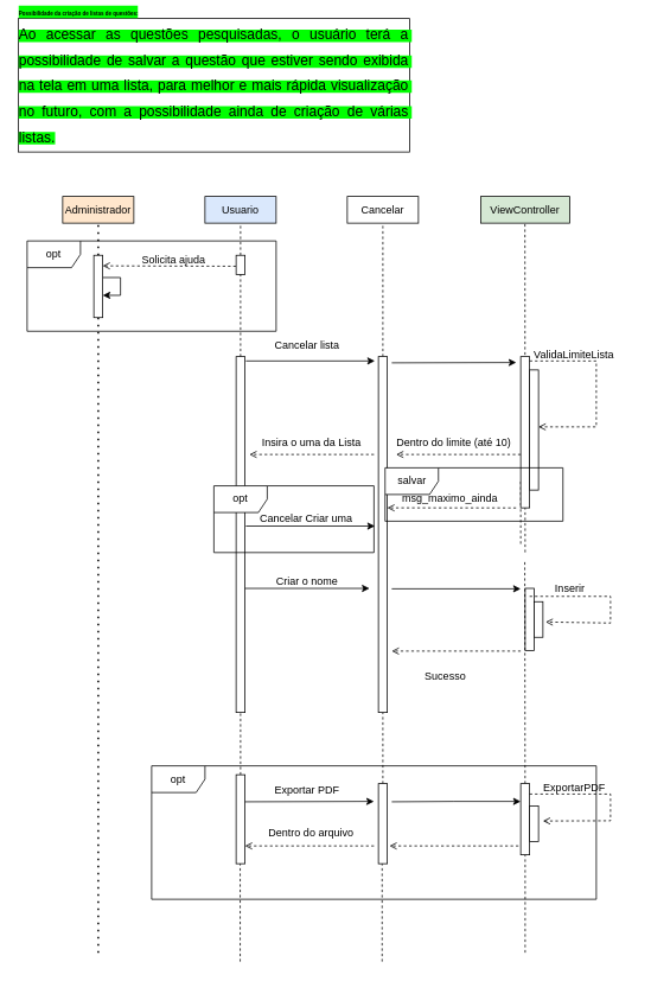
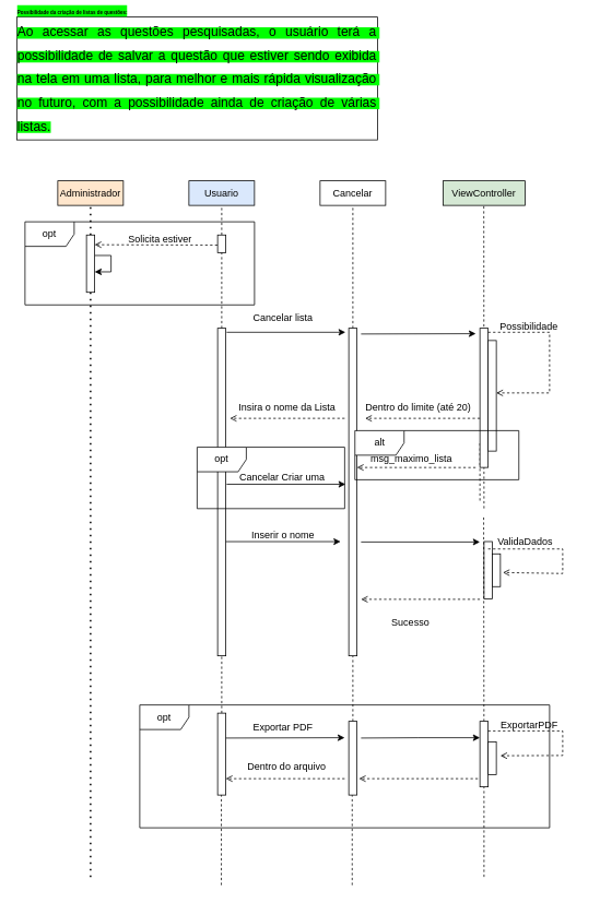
  <mxCell id="0" />
  <mxCell id="1" parent="0" />
  <mxCell id="2" value="&lt;span id=&quot;docs-internal-guid-a57da334-7fff-e3e3-7578-2005c0f5c0eb&quot;&gt;&lt;p style=&quot;line-height:1.8;text-align: justify;margin-top:0pt;margin-bottom:0pt;&quot; dir=&quot;ltr&quot;&gt;&lt;span style=&quot;font-family: Arial, sans-serif; background-color: rgb(0, 255, 0); font-weight: 700; font-variant-numeric: normal; font-variant-east-asian: normal; font-variant-alternates: normal; font-variant-position: normal; font-variant-emoji: normal; vertical-align: baseline; white-space-collapse: preserve;&quot;&gt;&lt;font style=&quot;font-size: 6px;&quot;&gt;Possibilidade da criação de listas de questões:&lt;/font&gt;&lt;/span&gt;&lt;/p&gt;&lt;p style=&quot;line-height:1.8;text-align: justify;margin-top:0pt;margin-bottom:0pt;&quot; dir=&quot;ltr&quot;&gt;&lt;span style=&quot;font-family: Arial, sans-serif; background-color: rgb(0, 255, 0); font-variant-numeric: normal; font-variant-east-asian: normal; font-variant-alternates: normal; font-variant-position: normal; font-variant-emoji: normal; vertical-align: baseline; white-space-collapse: preserve;&quot;&gt;&lt;font size=&quot;3&quot;&gt;Ao acessar as questões pesquisadas, o usuário terá a possibilidade de salvar a questão que estiver sendo exibida na tela em uma lista, para melhor e mais rápida visualização no futuro, com a possibilidade ainda de criação de várias listas.&lt;/font&gt;&lt;/span&gt;&lt;/p&gt;&lt;div&gt;&lt;span style=&quot;font-size: 12pt; font-family: Arial, sans-serif; background-color: rgb(0, 255, 0); font-variant-numeric: normal; font-variant-east-asian: normal; font-variant-alternates: normal; font-variant-position: normal; font-variant-emoji: normal; vertical-align: baseline; white-space-collapse: preserve;&quot;&gt;&lt;br&gt;&lt;/span&gt;&lt;/div&gt;&lt;/span&gt;" style="rounded=0;whiteSpace=wrap;html=1;" parent="1" vertex="1"><mxGeometry x="20" y="20" width="440" height="150" as="geometry" /></mxCell>
  <mxCell id="3" value="Usuario" style="rounded=0;whiteSpace=wrap;html=1;fillColor=#dae8fc;" parent="1" vertex="1"><mxGeometry x="230" y="220" width="80" height="30" as="geometry" /></mxCell>
  <mxCell id="4" value="" style="endArrow=none;dashed=1;html=1;rounded=0;" parent="1" source="7" edge="1"><mxGeometry width="50" height="50" relative="1" as="geometry"><mxPoint x="270" y="620" as="sourcePoint" /><mxPoint x="270" y="250" as="targetPoint" /></mxGeometry></mxCell>
  <mxCell id="5" value="Cancelar" style="rounded=0;whiteSpace=wrap;html=1;" parent="1" vertex="1"><mxGeometry x="390" y="220" width="80" height="30" as="geometry" /></mxCell>
  <mxCell id="6" value="" style="endArrow=none;dashed=1;html=1;rounded=0;exitX=0.5;exitY=0;exitDx=0;exitDy=0;" parent="1" target="7" edge="1" source="48"><mxGeometry width="50" height="50" relative="1" as="geometry"><mxPoint x="270" y="740" as="sourcePoint" /><mxPoint x="270" y="250" as="targetPoint" /><Array as="points"><mxPoint x="270" y="670" /></Array></mxGeometry></mxCell>
  <mxCell id="7" value="" style="rounded=0;whiteSpace=wrap;html=1;" parent="1" vertex="1"><mxGeometry x="265" y="400" width="10" height="400" as="geometry" /></mxCell>
  <mxCell id="8" value="" style="endArrow=none;dashed=1;html=1;rounded=0;" parent="1" edge="1" source="20"><mxGeometry width="50" height="50" relative="1" as="geometry"><mxPoint x="430" y="620" as="sourcePoint" /><mxPoint x="430" y="250" as="targetPoint" /></mxGeometry></mxCell>
  <mxCell id="9" value="Administrador" style="rounded=0;whiteSpace=wrap;html=1;fillColor=#ffe6cc;" parent="1" vertex="1"><mxGeometry x="70" y="220" width="80" height="30" as="geometry" /></mxCell>
  <mxCell id="10" value="opt" style="shape=umlFrame;whiteSpace=wrap;html=1;pointerEvents=0;" parent="1" vertex="1"><mxGeometry x="30" y="270" width="280" height="101.5" as="geometry" /></mxCell>
  <mxCell id="11" value="" style="endArrow=open;html=1;rounded=0;exitX=1.037;exitY=0.719;exitDx=0;exitDy=0;exitPerimeter=0;dashed=1;endFill=0;" parent="1" source="13" edge="1"><mxGeometry width="50" height="50" relative="1" as="geometry"><mxPoint x="225" y="295.501" as="sourcePoint" /><mxPoint x="115" y="298" as="targetPoint" /></mxGeometry></mxCell>
  <mxCell id="12" style="edgeStyle=orthogonalEdgeStyle;rounded=0;orthogonalLoop=1;jettySize=auto;html=1;curved=0;" parent="1" source="17" target="17" edge="1"><mxGeometry relative="1" as="geometry" /></mxCell>
- <mxCell id="13" value="Solicita ajuda" style="text;html=1;align=center;verticalAlign=middle;whiteSpace=wrap;rounded=0;" parent="1" vertex="1"><mxGeometry x="130" y="274.43" width="130" height="33.41" as="geometry" /></mxCell>
+ <mxCell id="13" value="Solicita estiver" style="text;html=1;align=center;verticalAlign=middle;whiteSpace=wrap;rounded=0;" parent="1" vertex="1"><mxGeometry x="130" y="274.43" width="130" height="33.41" as="geometry" /></mxCell>
  <mxCell id="14" value="" style="html=1;points=[[0,0,0,0,5],[0,1,0,0,-5],[1,0,0,0,5],[1,1,0,0,-5]];perimeter=orthogonalPerimeter;outlineConnect=0;targetShapes=umlLifeline;portConstraint=eastwest;newEdgeStyle={&quot;curved&quot;:0,&quot;rounded&quot;:0};" parent="1" vertex="1"><mxGeometry x="265" y="286.145" width="10" height="21.694" as="geometry" /></mxCell>
  <mxCell id="15" value="" style="endArrow=none;dashed=1;html=1;dashPattern=1 3;strokeWidth=2;rounded=0;" parent="1" source="17" edge="1"><mxGeometry width="50" height="50" relative="1" as="geometry"><mxPoint x="110" y="620" as="sourcePoint" /><mxPoint x="110" y="250" as="targetPoint" /></mxGeometry></mxCell>
  <mxCell id="16" value="" style="endArrow=none;dashed=1;html=1;dashPattern=1 3;strokeWidth=2;rounded=0;" parent="1" target="17" edge="1"><mxGeometry width="50" height="50" relative="1" as="geometry"><mxPoint x="110" y="1070" as="sourcePoint" /><mxPoint x="110" y="250" as="targetPoint" /></mxGeometry></mxCell>
  <mxCell id="17" value="" style="html=1;points=[[0,0,0,0,5],[0,1,0,0,-5],[1,0,0,0,5],[1,1,0,0,-5]];perimeter=orthogonalPerimeter;outlineConnect=0;targetShapes=umlLifeline;portConstraint=eastwest;newEdgeStyle={&quot;curved&quot;:0,&quot;rounded&quot;:0};" parent="1" vertex="1"><mxGeometry x="105" y="286.141" width="10" height="70" as="geometry" /></mxCell>
  <mxCell id="18" value="ViewController" style="rounded=0;whiteSpace=wrap;html=1;fillColor=#d5e8d4;" parent="1" vertex="1"><mxGeometry x="540" y="220" width="100" height="30" as="geometry" /></mxCell>
  <mxCell id="19" value="" style="endArrow=none;dashed=1;html=1;rounded=0;exitX=0.5;exitY=0;exitDx=0;exitDy=0;" edge="1" parent="1" source="51" target="20"><mxGeometry width="50" height="50" relative="1" as="geometry"><mxPoint x="430" y="740" as="sourcePoint" /><mxPoint x="430" y="250" as="targetPoint" /></mxGeometry></mxCell>
  <mxCell id="20" value="" style="rounded=0;whiteSpace=wrap;html=1;" vertex="1" parent="1"><mxGeometry x="425" y="400" width="10" height="400" as="geometry" /></mxCell>
  <mxCell id="21" value="Cancelar lista" style="text;html=1;align=center;verticalAlign=middle;whiteSpace=wrap;rounded=0;" vertex="1" parent="1"><mxGeometry x="280" y="371.5" width="130" height="33.41" as="geometry" /></mxCell>
  <mxCell id="22" value="" style="endArrow=classic;html=1;rounded=0;" edge="1" parent="1"><mxGeometry width="50" height="50" relative="1" as="geometry"><mxPoint x="276" y="404.911" as="sourcePoint" /><mxPoint x="421" y="404.91" as="targetPoint" /></mxGeometry></mxCell>
  <mxCell id="23" value="" style="endArrow=none;dashed=1;html=1;rounded=0;" edge="1" parent="1"><mxGeometry width="50" height="50" relative="1" as="geometry"><mxPoint x="590" y="620" as="sourcePoint" /><mxPoint x="589.76" y="250" as="targetPoint" /></mxGeometry></mxCell>
  <mxCell id="24" value="" style="endArrow=none;dashed=1;html=1;rounded=0;" edge="1" parent="1"><mxGeometry width="50" height="50" relative="1" as="geometry"><mxPoint x="585" y="540.5" as="sourcePoint" /><mxPoint x="585" y="570.5" as="targetPoint" /></mxGeometry></mxCell>
  <mxCell id="25" value="" style="rounded=0;whiteSpace=wrap;html=1;" vertex="1" parent="1"><mxGeometry x="585" y="400" width="10" height="170" as="geometry" /></mxCell>
  <mxCell id="26" value="" style="endArrow=classic;html=1;rounded=0;entryX=0;entryY=0.75;entryDx=0;entryDy=0;" edge="1" parent="1" target="29"><mxGeometry width="50" height="50" relative="1" as="geometry"><mxPoint x="440" y="407" as="sourcePoint" /><mxPoint x="580" y="420" as="targetPoint" /></mxGeometry></mxCell>
  <mxCell id="27" value="" style="rounded=0;whiteSpace=wrap;html=1;" vertex="1" parent="1"><mxGeometry x="595" y="415" width="10" height="135" as="geometry" /></mxCell>
  <mxCell id="28" value="" style="endArrow=open;html=1;rounded=0;exitX=1;exitY=0;exitDx=0;exitDy=0;dashed=1;endFill=0;entryX=1;entryY=0.474;entryDx=0;entryDy=0;entryPerimeter=0;" edge="1" parent="1" target="27"><mxGeometry width="50" height="50" relative="1" as="geometry"><mxPoint x="595" y="404.91" as="sourcePoint" /><mxPoint x="605" y="462.41" as="targetPoint" /><Array as="points"><mxPoint x="670" y="404.91" /><mxPoint x="670" y="479" /></Array></mxGeometry></mxCell>
- <mxCell id="29" value="ValidaLimiteLista" style="text;html=1;align=center;verticalAlign=middle;whiteSpace=wrap;rounded=0;" vertex="1" parent="1"><mxGeometry x="580" y="381.59" width="130" height="33.41" as="geometry" /></mxCell>
+ <mxCell id="29" value="Possibilidade" style="text;html=1;align=center;verticalAlign=middle;whiteSpace=wrap;rounded=0;" vertex="1" parent="1"><mxGeometry x="580" y="381.59" width="130" height="33.41" as="geometry" /></mxCell>
  <mxCell id="30" value="" style="endArrow=open;html=1;rounded=0;exitX=1.037;exitY=0.719;exitDx=0;exitDy=0;exitPerimeter=0;dashed=1;endFill=0;" edge="1" parent="1"><mxGeometry width="50" height="50" relative="1" as="geometry"><mxPoint x="585" y="510" as="sourcePoint" /><mxPoint x="445" y="510" as="targetPoint" /></mxGeometry></mxCell>
- <mxCell id="31" value="Dentro do limite (até 10)" style="text;html=1;align=center;verticalAlign=middle;whiteSpace=wrap;rounded=0;" vertex="1" parent="1"><mxGeometry x="435" y="480" width="150" height="33.41" as="geometry" /></mxCell>
+ <mxCell id="31" value="Dentro do limite (até 20)" style="text;html=1;align=center;verticalAlign=middle;whiteSpace=wrap;rounded=0;" vertex="1" parent="1"><mxGeometry x="435" y="480" width="150" height="33.41" as="geometry" /></mxCell>
  <mxCell id="32" value="" style="endArrow=open;html=1;rounded=0;exitX=1.037;exitY=0.719;exitDx=0;exitDy=0;exitPerimeter=0;dashed=1;endFill=0;" edge="1" parent="1"><mxGeometry width="50" height="50" relative="1" as="geometry"><mxPoint x="420" y="510" as="sourcePoint" /><mxPoint x="280" y="510" as="targetPoint" /></mxGeometry></mxCell>
- <mxCell id="33" value="Insira o uma da Lista" style="text;html=1;align=center;verticalAlign=middle;whiteSpace=wrap;rounded=0;" vertex="1" parent="1"><mxGeometry x="275" y="480" width="150" height="33.41" as="geometry" /></mxCell>
- <mxCell id="34" value="Criar o nome" style="text;html=1;align=center;verticalAlign=middle;whiteSpace=wrap;rounded=0;" vertex="1" parent="1"><mxGeometry x="280" y="636.59" width="130" height="33.41" as="geometry" /></mxCell>
+ <mxCell id="33" value="Insira o nome da Lista" style="text;html=1;align=center;verticalAlign=middle;whiteSpace=wrap;rounded=0;" vertex="1" parent="1"><mxGeometry x="275" y="480" width="150" height="33.41" as="geometry" /></mxCell>
+ <mxCell id="34" value="Inserir o nome" style="text;html=1;align=center;verticalAlign=middle;whiteSpace=wrap;rounded=0;" vertex="1" parent="1"><mxGeometry x="280" y="636.59" width="130" height="33.41" as="geometry" /></mxCell>
  <mxCell id="35" value="" style="endArrow=classic;html=1;rounded=0;" edge="1" parent="1"><mxGeometry width="50" height="50" relative="1" as="geometry"><mxPoint x="275" y="660.55" as="sourcePoint" /><mxPoint x="415" y="660.55" as="targetPoint" /></mxGeometry></mxCell>
  <mxCell id="36" value="" style="rounded=0;whiteSpace=wrap;html=1;" vertex="1" parent="1"><mxGeometry x="590" y="660.5" width="10" height="70" as="geometry" /></mxCell>
  <mxCell id="37" value="" style="endArrow=none;dashed=1;html=1;rounded=0;" edge="1" parent="1" source="53"><mxGeometry width="50" height="50" relative="1" as="geometry"><mxPoint x="590" y="870" as="sourcePoint" /><mxPoint x="589.59" y="631" as="targetPoint" /></mxGeometry></mxCell>
- <mxCell id="38" value="salvar" style="shape=umlFrame;whiteSpace=wrap;html=1;pointerEvents=0;" vertex="1" parent="1"><mxGeometry x="432.5" y="525" width="200" height="60" as="geometry" /></mxCell>
+ <mxCell id="38" value="alt" style="shape=umlFrame;whiteSpace=wrap;html=1;pointerEvents=0;" vertex="1" parent="1"><mxGeometry x="432.5" y="525" width="200" height="60" as="geometry" /></mxCell>
  <mxCell id="39" value="" style="endArrow=classic;html=1;rounded=0;" edge="1" parent="1"><mxGeometry width="50" height="50" relative="1" as="geometry"><mxPoint x="440" y="661" as="sourcePoint" /><mxPoint x="585" y="661" as="targetPoint" /></mxGeometry></mxCell>
  <mxCell id="40" value="" style="endArrow=open;html=1;rounded=0;dashed=1;endFill=0;entryX=1.3;entryY=0.57;entryDx=0;entryDy=0;entryPerimeter=0;" edge="1" parent="1" target="41"><mxGeometry width="50" height="50" relative="1" as="geometry"><mxPoint x="595" y="669.5" as="sourcePoint" /><mxPoint x="620.5" y="702.5" as="targetPoint" /><Array as="points"><mxPoint x="686" y="669.5" /><mxPoint x="686" y="699.5" /></Array></mxGeometry></mxCell>
  <mxCell id="41" value="" style="rounded=0;whiteSpace=wrap;html=1;" vertex="1" parent="1"><mxGeometry x="600" y="675.5" width="10" height="40" as="geometry" /></mxCell>
- <mxCell id="42" value="Inserir" style="text;html=1;align=center;verticalAlign=middle;resizable=0;points=[];autosize=1;strokeColor=none;fillColor=none;" vertex="1" parent="1"><mxGeometry x="595" y="646" width="90" height="30" as="geometry" /></mxCell>
+ <mxCell id="42" value="ValidaDados" style="text;html=1;align=center;verticalAlign=middle;resizable=0;points=[];autosize=1;strokeColor=none;fillColor=none;" vertex="1" parent="1"><mxGeometry x="595" y="646" width="90" height="30" as="geometry" /></mxCell>
  <mxCell id="43" value="" style="endArrow=open;html=1;rounded=0;dashed=1;endFill=0;" edge="1" parent="1"><mxGeometry width="50" height="50" relative="1" as="geometry"><mxPoint x="585" y="731" as="sourcePoint" /><mxPoint x="440" y="731" as="targetPoint" /></mxGeometry></mxCell>
  <mxCell id="44" value="Sucesso" style="text;html=1;align=center;verticalAlign=middle;resizable=0;points=[];autosize=1;strokeColor=none;fillColor=none;" vertex="1" parent="1"><mxGeometry x="465" y="744.5" width="70" height="30" as="geometry" /></mxCell>
  <mxCell id="45" value="" style="endArrow=none;dashed=1;html=1;rounded=0;" edge="1" parent="1"><mxGeometry width="50" height="50" relative="1" as="geometry"><mxPoint x="585" y="610.5" as="sourcePoint" /><mxPoint x="585" y="570.5" as="targetPoint" /></mxGeometry></mxCell>
- <mxCell id="46" value="&lt;b style=&quot;font-weight:normal;&quot; id=&quot;docs-internal-guid-245c9a75-7fff-a788-f105-0794429abbf5&quot;&gt;&lt;span style=&quot;font-family: Arial, sans-serif; color: rgb(0, 0, 0); background-color: transparent; font-weight: 400; font-style: normal; font-variant: normal; text-decoration: none; vertical-align: baseline; white-space: pre-wrap;&quot;&gt;&lt;font&gt;msg_maximo_ainda&lt;/font&gt;&lt;/span&gt;&lt;/b&gt;" style="text;whiteSpace=wrap;html=1;" vertex="1" parent="1"><mxGeometry x="450" y="545.25" width="165" height="20" as="geometry" /></mxCell>
+ <mxCell id="46" value="&lt;b style=&quot;font-weight:normal;&quot; id=&quot;docs-internal-guid-245c9a75-7fff-a788-f105-0794429abbf5&quot;&gt;&lt;span style=&quot;font-family: Arial, sans-serif; color: rgb(0, 0, 0); background-color: transparent; font-weight: 400; font-style: normal; font-variant: normal; text-decoration: none; vertical-align: baseline; white-space: pre-wrap;&quot;&gt;&lt;font&gt;msg_maximo_lista&lt;/font&gt;&lt;/span&gt;&lt;/b&gt;" style="text;whiteSpace=wrap;html=1;" vertex="1" parent="1"><mxGeometry x="450" y="545.25" width="165" height="20" as="geometry" /></mxCell>
  <mxCell id="47" value="" style="endArrow=open;html=1;rounded=0;exitX=-0.022;exitY=0.919;exitDx=0;exitDy=0;exitPerimeter=0;dashed=1;endFill=0;" edge="1" parent="1"><mxGeometry width="50" height="50" relative="1" as="geometry"><mxPoint x="579.78" y="570.09" as="sourcePoint" /><mxPoint x="435" y="570" as="targetPoint" /></mxGeometry></mxCell>
  <mxCell id="48" value="" style="rounded=0;whiteSpace=wrap;html=1;" vertex="1" parent="1"><mxGeometry x="265" y="870" width="10" height="100" as="geometry" /></mxCell>
  <mxCell id="49" value="Exportar PDF" style="text;html=1;align=center;verticalAlign=middle;whiteSpace=wrap;rounded=0;" vertex="1" parent="1"><mxGeometry x="280" y="870" width="130" height="33.41" as="geometry" /></mxCell>
  <mxCell id="50" value="" style="endArrow=classic;html=1;rounded=0;exitX=0;exitY=1;exitDx=0;exitDy=0;" edge="1" parent="1"><mxGeometry width="50" height="50" relative="1" as="geometry"><mxPoint x="275" y="900.41" as="sourcePoint" /><mxPoint x="420" y="900" as="targetPoint" /></mxGeometry></mxCell>
  <mxCell id="51" value="" style="rounded=0;whiteSpace=wrap;html=1;" vertex="1" parent="1"><mxGeometry x="425" y="880" width="10" height="90" as="geometry" /></mxCell>
  <mxCell id="52" value="" style="endArrow=none;dashed=1;html=1;rounded=0;" edge="1" parent="1" target="53"><mxGeometry width="50" height="50" relative="1" as="geometry"><mxPoint x="590" y="1070" as="sourcePoint" /><mxPoint x="589.59" y="831" as="targetPoint" /></mxGeometry></mxCell>
  <mxCell id="53" value="" style="rounded=0;whiteSpace=wrap;html=1;" vertex="1" parent="1"><mxGeometry x="585" y="880" width="10" height="80" as="geometry" /></mxCell>
  <mxCell id="54" value="opt" style="shape=umlFrame;whiteSpace=wrap;html=1;pointerEvents=0;" vertex="1" parent="1"><mxGeometry x="170" y="860" width="500" height="150" as="geometry" /></mxCell>
  <mxCell id="55" value="" style="endArrow=open;html=1;rounded=0;dashed=1;endFill=0;" edge="1" parent="1"><mxGeometry width="50" height="50" relative="1" as="geometry"><mxPoint x="582.5" y="950" as="sourcePoint" /><mxPoint x="437.5" y="950" as="targetPoint" /></mxGeometry></mxCell>
  <mxCell id="56" value="" style="endArrow=classic;html=1;rounded=0;exitX=0;exitY=1;exitDx=0;exitDy=0;" edge="1" parent="1"><mxGeometry width="50" height="50" relative="1" as="geometry"><mxPoint x="440" y="900.41" as="sourcePoint" /><mxPoint x="585" y="900" as="targetPoint" /><Array as="points"><mxPoint x="510" y="900" /></Array></mxGeometry></mxCell>
  <mxCell id="57" value="" style="endArrow=open;html=1;rounded=0;dashed=1;endFill=0;" edge="1" parent="1"><mxGeometry width="50" height="50" relative="1" as="geometry"><mxPoint x="420" y="950" as="sourcePoint" /><mxPoint x="275" y="950" as="targetPoint" /></mxGeometry></mxCell>
  <mxCell id="58" value="" style="endArrow=none;dashed=1;html=1;rounded=0;" edge="1" parent="1"><mxGeometry width="50" height="50" relative="1" as="geometry"><mxPoint x="429.17" y="1080" as="sourcePoint" /><mxPoint x="429.17" y="970" as="targetPoint" /></mxGeometry></mxCell>
  <mxCell id="59" value="" style="endArrow=none;dashed=1;html=1;rounded=0;" edge="1" parent="1"><mxGeometry width="50" height="50" relative="1" as="geometry"><mxPoint x="269.58" y="1080" as="sourcePoint" /><mxPoint x="269.58" y="970" as="targetPoint" /></mxGeometry></mxCell>
  <mxCell id="60" value="" style="endArrow=open;html=1;rounded=0;dashed=1;endFill=0;" edge="1" parent="1"><mxGeometry width="50" height="50" relative="1" as="geometry"><mxPoint x="595" y="891.71" as="sourcePoint" /><mxPoint x="610" y="922" as="targetPoint" /><Array as="points"><mxPoint x="686" y="891.71" /><mxPoint x="686" y="921.71" /></Array></mxGeometry></mxCell>
  <mxCell id="61" value="" style="rounded=0;whiteSpace=wrap;html=1;" vertex="1" parent="1"><mxGeometry x="595" y="905" width="10" height="40" as="geometry" /></mxCell>
  <mxCell id="62" value="ExportarPDF" style="text;html=1;align=center;verticalAlign=middle;resizable=0;points=[];autosize=1;strokeColor=none;fillColor=none;" vertex="1" parent="1"><mxGeometry x="600" y="870" width="90" height="30" as="geometry" /></mxCell>
  <mxCell id="63" value="Dentro do arquivo" style="text;html=1;align=center;verticalAlign=middle;resizable=0;points=[];autosize=1;strokeColor=none;fillColor=none;" vertex="1" parent="1"><mxGeometry x="278.5" y="920" width="140" height="30" as="geometry" /></mxCell>
  <mxCell id="64" value="opt" style="shape=umlFrame;whiteSpace=wrap;html=1;pointerEvents=0;" vertex="1" parent="1"><mxGeometry x="240" y="545.25" width="180" height="75" as="geometry" /></mxCell>
  <mxCell id="65" value="" style="endArrow=classic;html=1;rounded=0;" edge="1" parent="1"><mxGeometry width="50" height="50" relative="1" as="geometry"><mxPoint x="276" y="590.501" as="sourcePoint" /><mxPoint x="421" y="590.5" as="targetPoint" /></mxGeometry></mxCell>
  <mxCell id="66" value="Cancelar Criar uma" style="text;html=1;align=center;verticalAlign=middle;whiteSpace=wrap;rounded=0;" vertex="1" parent="1"><mxGeometry x="278.5" y="565.25" width="130" height="33.41" as="geometry" /></mxCell>
